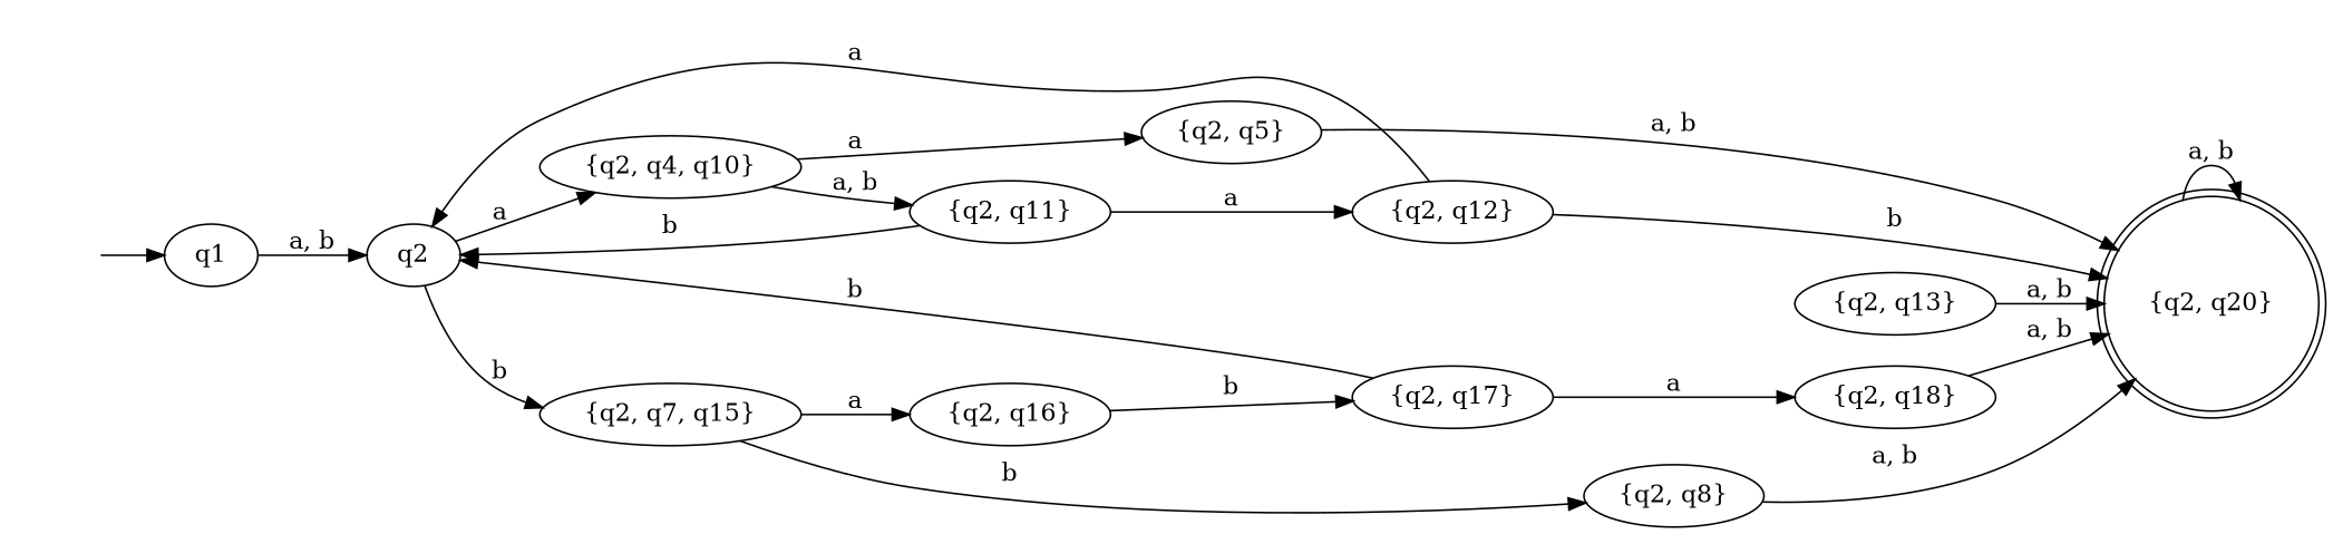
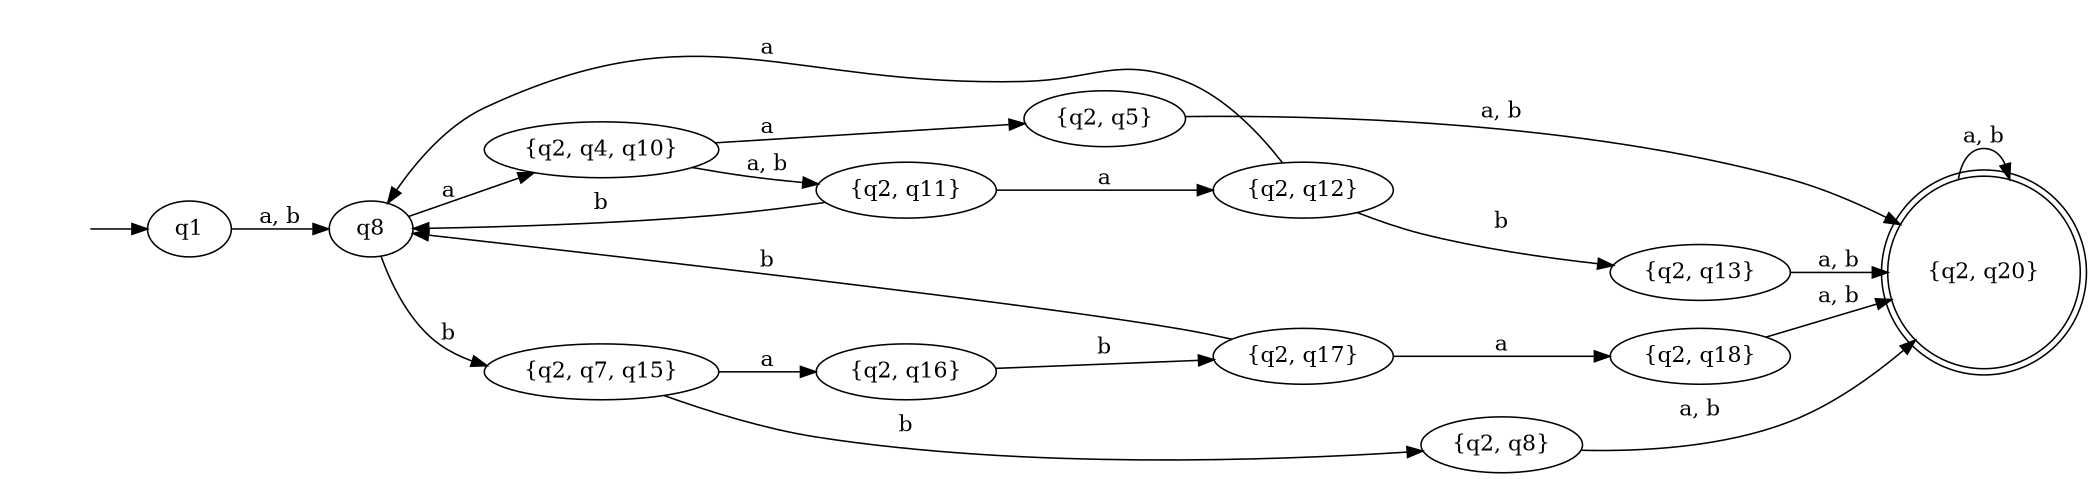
  digraph {
    rankdir=LR
    "" [shape=none]
    q1
-   q2
+   q2 [label=q8]
    "{q2, q20}" [shape=doublecircle]
    "{q2, q4, q10}"
    "{q2, q7, q15}"
    "{q2, q5}"
    "{q2, q11}"
    "{q2, q16}"
    "{q2, q8}"
    "{q2, q12}"
    "{q2, q17}"
    "{q2, q13}"
    "{q2, q18}"
    "" -> q1
    q1 -> q2 [label="a, b"]
    q2 -> "{q2, q4, q10}" [label=a]
    q2 -> "{q2, q7, q15}" [label=b]
    "{q2, q20}" -> "{q2, q20}" [label="a, b"]
    "{q2, q4, q10}" -> "{q2, q5}" [label=a]
    "{q2, q4, q10}" -> "{q2, q11}" [label="a, b"]
    "{q2, q7, q15}" -> "{q2, q16}" [label=a]
    "{q2, q7, q15}" -> "{q2, q8}" [label=b]
    "{q2, q5}" -> "{q2, q20}" [label="a, b"]
    "{q2, q11}" -> q2 [label=b]
    "{q2, q11}" -> "{q2, q12}" [label=a]
    "{q2, q16}" -> "{q2, q17}" [label=b]
    "{q2, q8}" -> "{q2, q20}" [label="a, b"]
    "{q2, q12}" -> q2 [label=a]
-   "{q2, q12}" -> "{q2, q20}" [label=b]
+   "{q2, q12}" -> "{q2, q13}" [label=b]
    "{q2, q17}" -> q2 [label=b]
    "{q2, q17}" -> "{q2, q18}" [label=a]
    "{q2, q13}" -> "{q2, q20}" [label="a, b"]
    "{q2, q18}" -> "{q2, q20}" [label="a, b"]
  }
